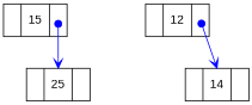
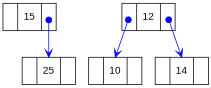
  digraph {
    fontname="Liberation Sans"
    splines=line
    node [fontname="Liberation Sans" shape=record]
    edge [arrowhead=vee arrowtail=dot color=blue dir=both fontname="Liberation Sans" headport=data tailclip=false tailport="right:c"]
    n1 [label="<left> | <data> 15 | <right>"]
    n2 [label="<left> | <data> 25 | <right>"]
    n3 [label="<left> | <data> 12 | <right>"]
+   n4 [label="<left> | <data> 10 | <right>"]
    n5 [label="<left> | <data> 14 | <right>"]
    n1 -> n2
+   n3 -> n4 [tailport="left:c"]
    n3 -> n5
  }
